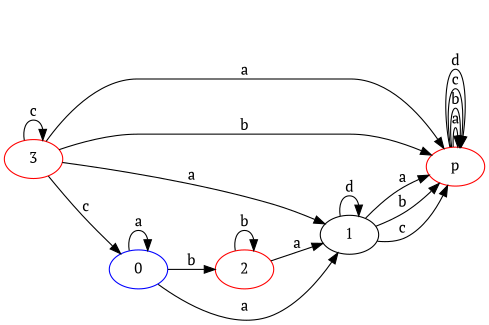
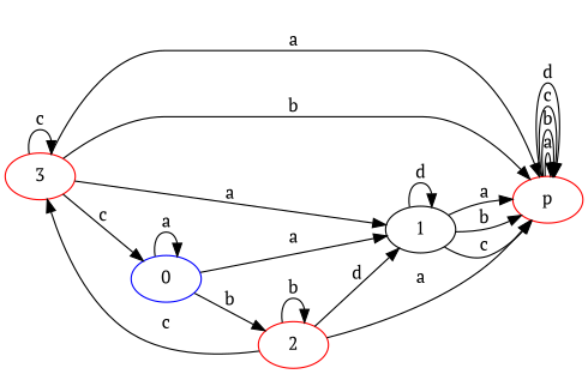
  digraph {
    fontname="PT Serif"
    rankdir=LR
    node [color=red fontname="PT Serif"]
    edge [fontname="PT Serif"]
    3
    1 [color=""]
    p
    0 [color=blue]
    2
    3 -> 3 [label=c]
    3 -> 1 [label=a]
    3 -> p [label=a]
    3 -> p [label=b]
    3 -> 0 [label=c]
    1 -> 1 [label=d]
    1 -> p [label=a]
    1 -> p [label=b]
    1 -> p [label=c]
    p -> p [label=a]
    p -> p [label=b]
    p -> p [label=c]
    p -> p [label=d]
    0 -> 1 [label=a]
    0 -> 0 [label=a]
    0 -> 2 [label=b]
-   2 -> 1 [label=a]
+   2 -> 3 [label=c]
+   2 -> 1 [label=d]
+   2 -> p [label=a]
    2 -> 2 [label=b]
  }
